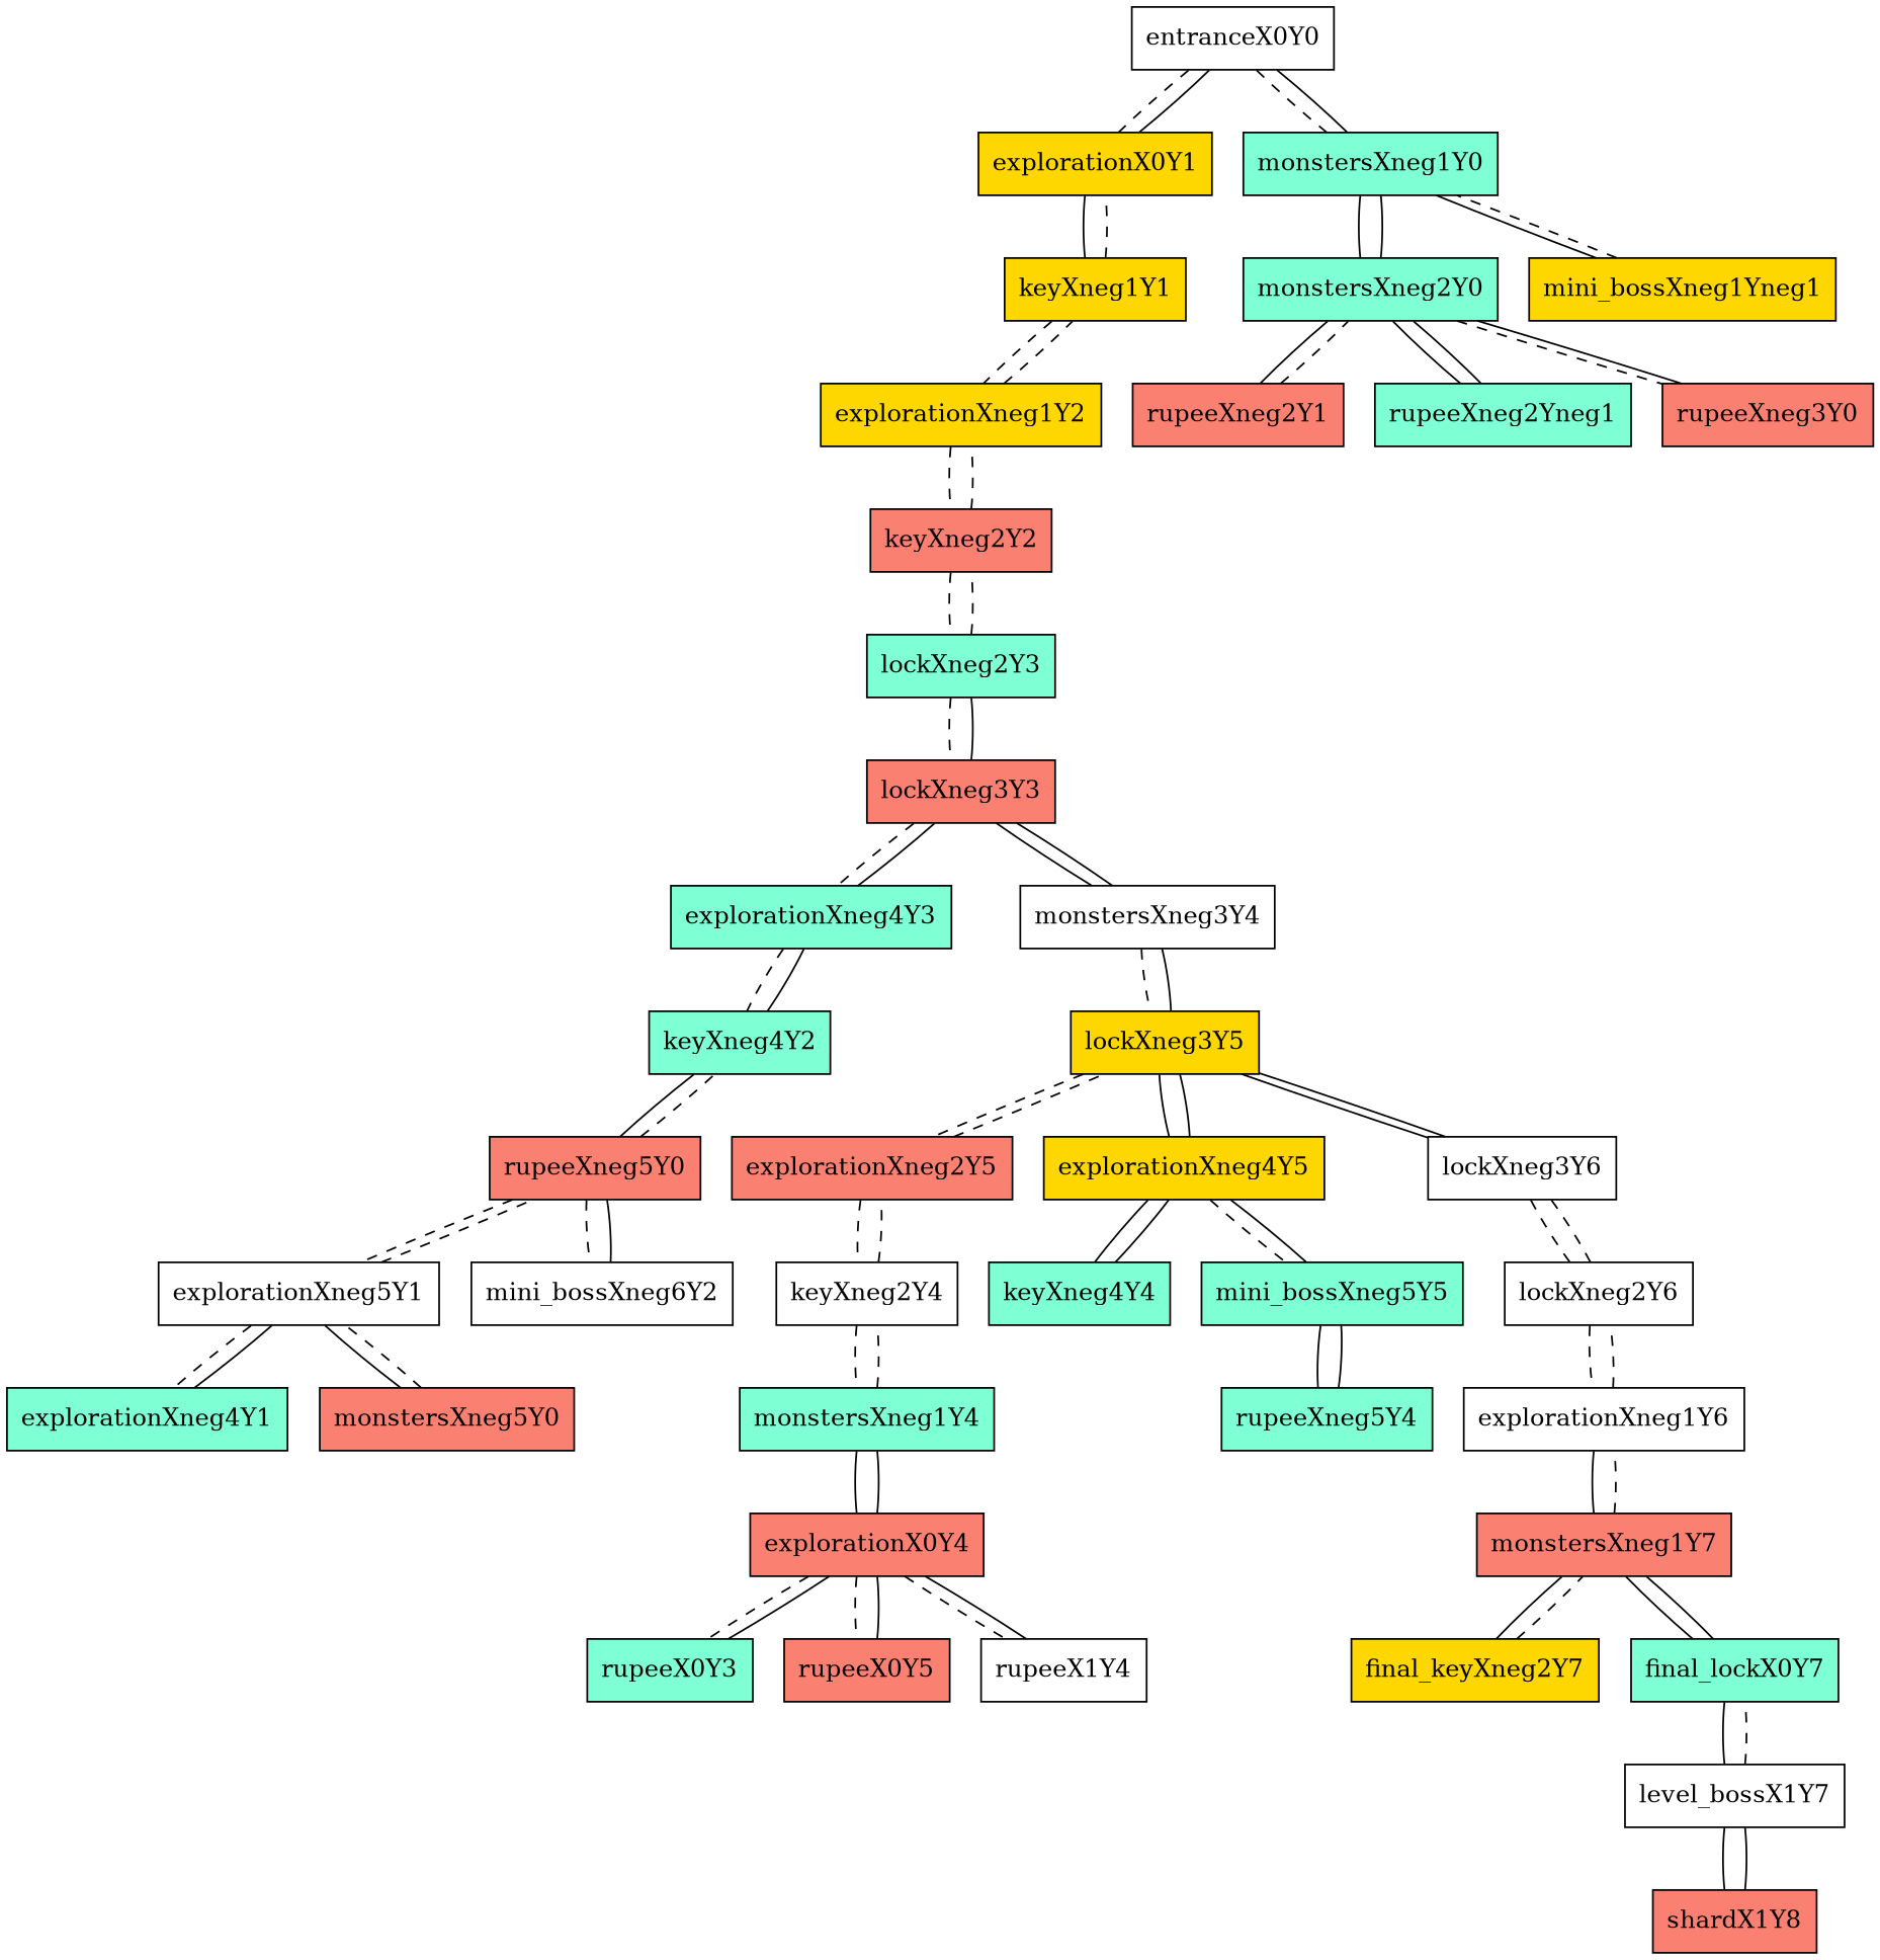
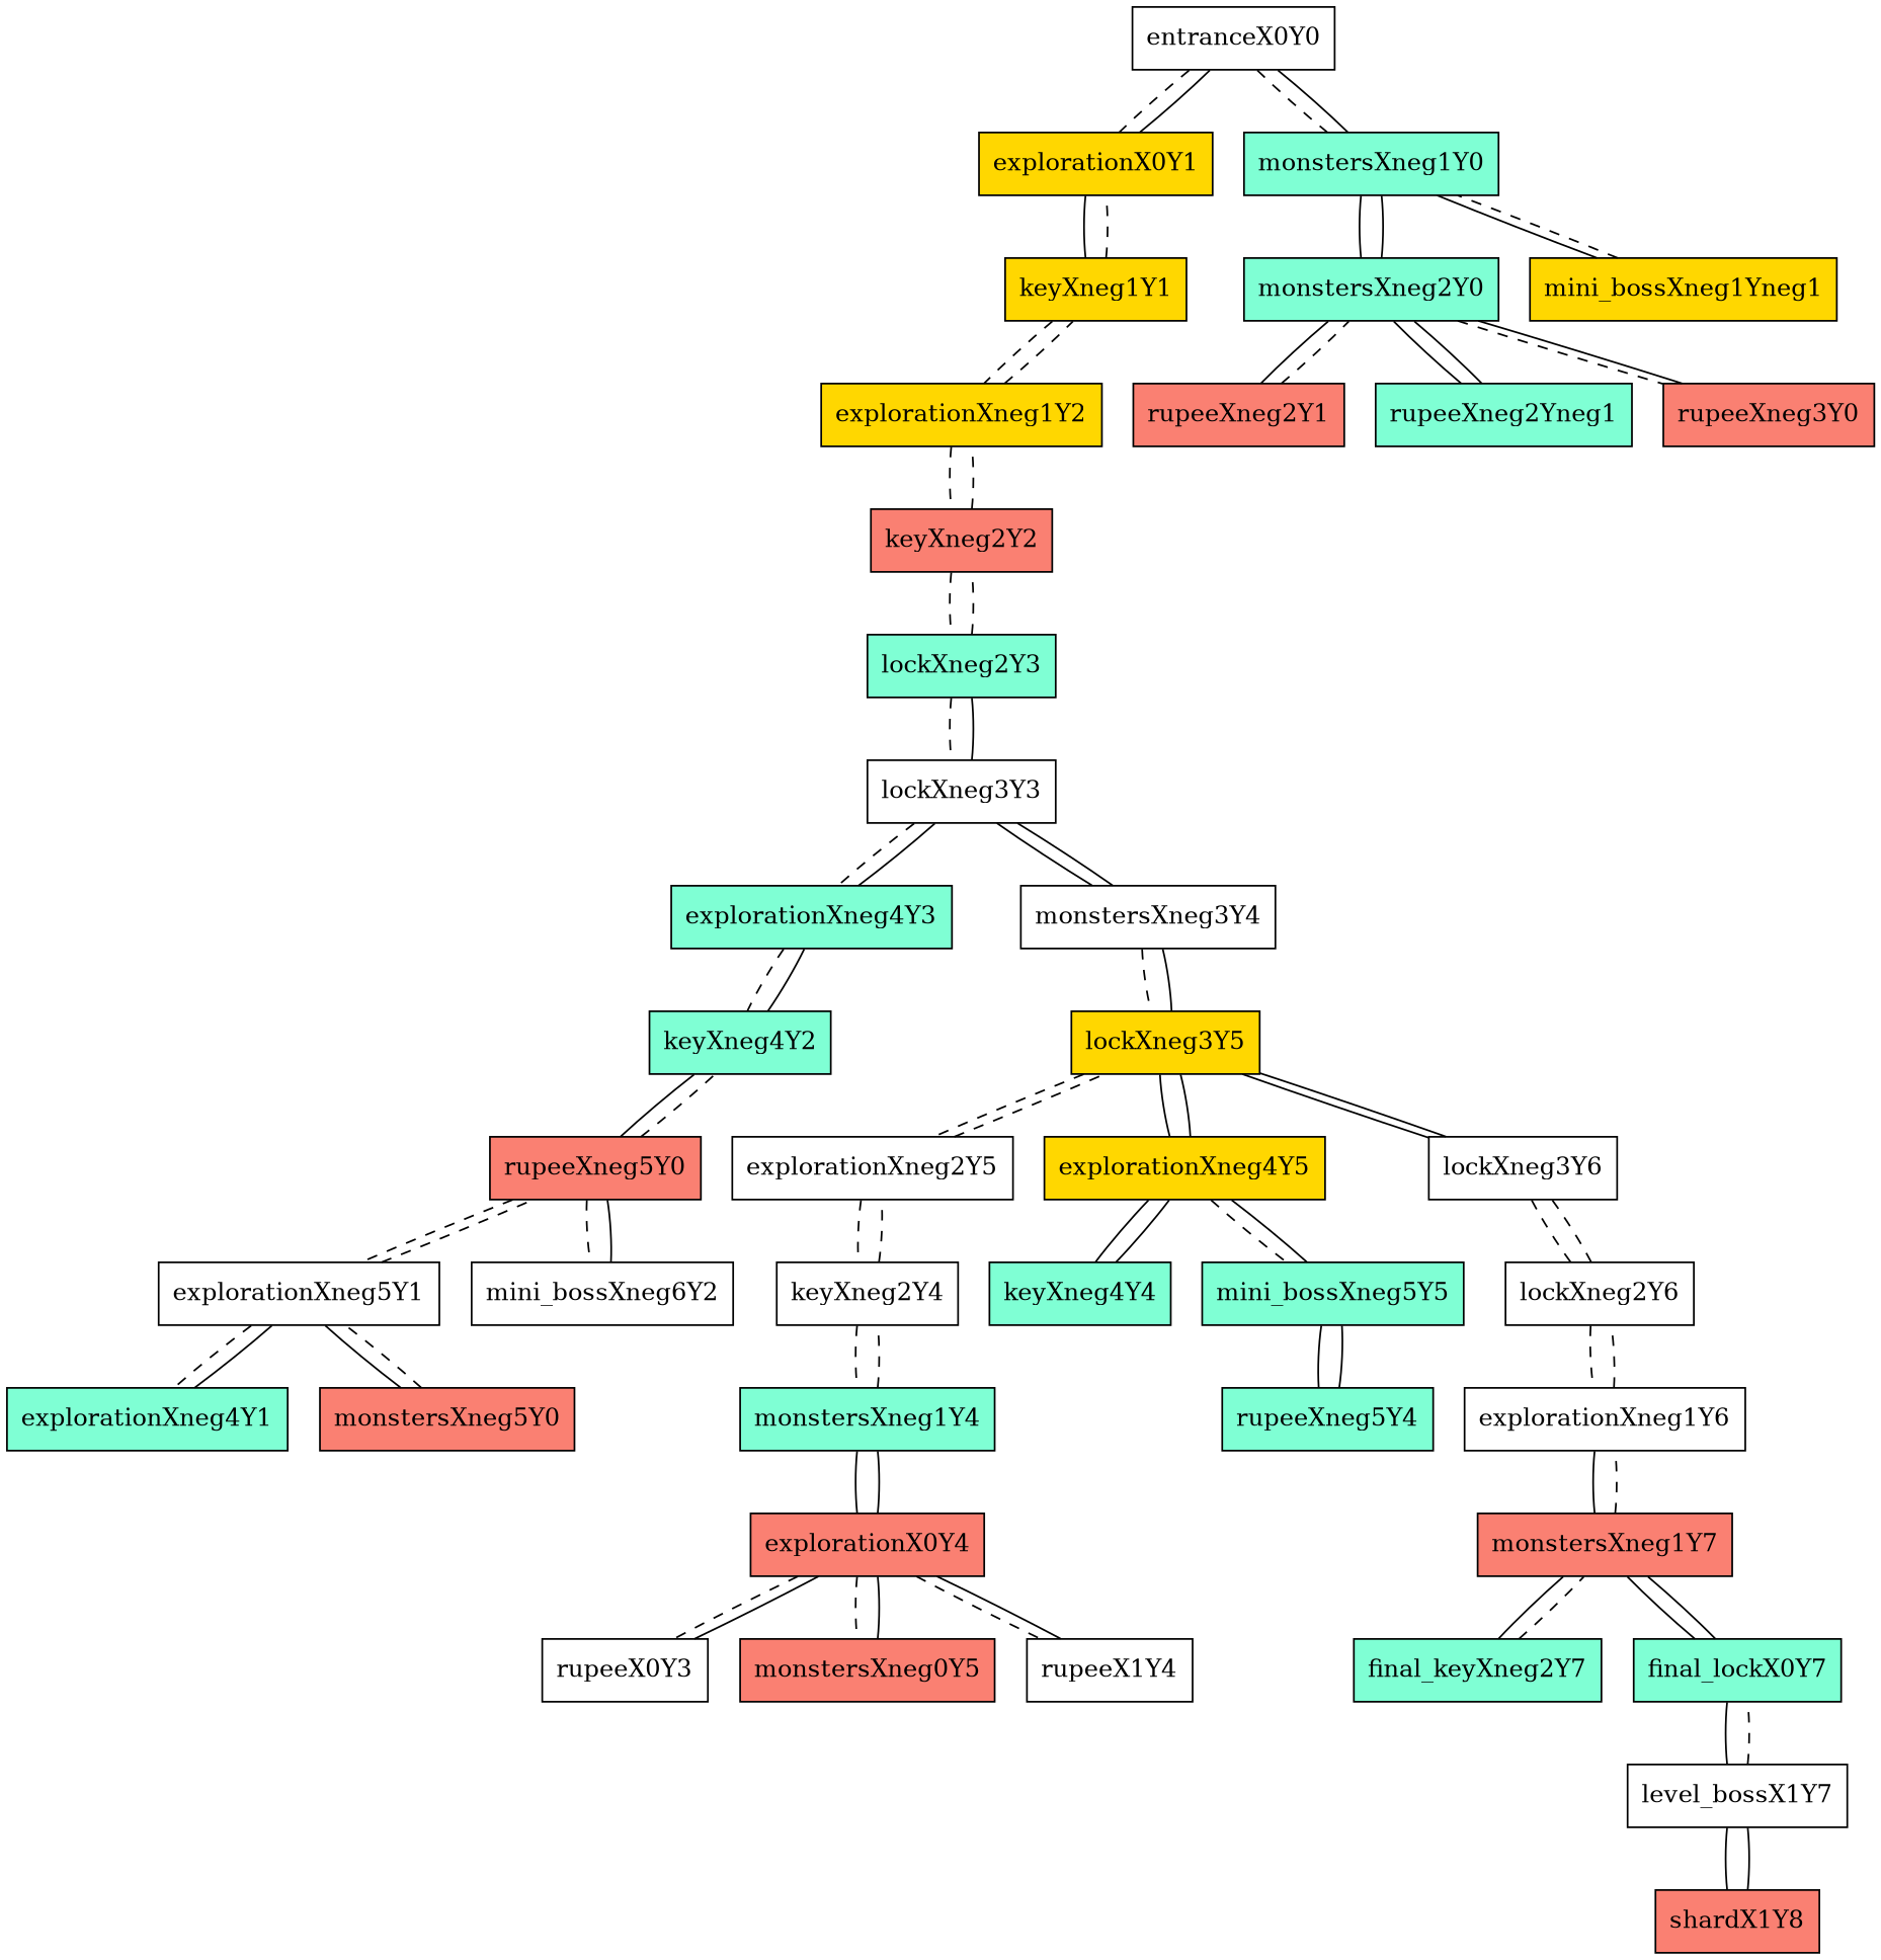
  graph {
    node [fillcolor=aquamarine shape=box style=filled]
    edge [style=solid]
    entranceX0Y0 [fillcolor=white]
    explorationX0Y1 [fillcolor=gold]
    monstersXneg1Y0
    keyXneg1Y1 [fillcolor=gold]
    monstersXneg2Y0
    mini_bossXneg1Yneg1 [fillcolor=gold]
    explorationXneg1Y2 [fillcolor=gold]
    keyXneg2Y2 [fillcolor=salmon]
    lockXneg2Y3
-   lockXneg3Y3 [fillcolor=salmon]
+   lockXneg3Y3 [fillcolor=white]
    rupeeXneg2Y1 [fillcolor=salmon]
    rupeeXneg2Yneg1
    rupeeXneg3Y0 [fillcolor=salmon]
    explorationXneg4Y3
    monstersXneg3Y4 [fillcolor=white]
    keyXneg4Y2
    lockXneg3Y5 [fillcolor=gold]
    n18 [fillcolor=salmon label=rupeeXneg5Y0]
    explorationXneg5Y1 [fillcolor=white]
    mini_bossXneg6Y2 [fillcolor=white]
    explorationXneg4Y1
    monstersXneg5Y0 [fillcolor=salmon]
-   explorationXneg2Y5 [fillcolor=salmon]
+   explorationXneg2Y5 [fillcolor=white]
    explorationXneg4Y5 [fillcolor=gold]
    lockXneg3Y6 [fillcolor=white]
    keyXneg2Y4 [fillcolor=white]
    keyXneg4Y4
    mini_bossXneg5Y5
    lockXneg2Y6 [fillcolor=white]
    monstersXneg1Y4
    n31 [fillcolor=salmon label=explorationX0Y4]
    rupeeXneg5Y4
-   rupeeX0Y3
-   rupeeX0Y5 [fillcolor=salmon]
+   rupeeX0Y3 [fillcolor=white]
+   rupeeX0Y5 [fillcolor=salmon label=monstersXneg0Y5]
    rupeeX1Y4 [fillcolor=white]
    explorationXneg1Y6 [fillcolor=white]
    monstersXneg1Y7 [fillcolor=salmon]
-   final_keyXneg2Y7 [fillcolor=gold]
+   final_keyXneg2Y7
    final_lockX0Y7
    level_bossX1Y7 [fillcolor=white]
    shardX1Y8 [fillcolor=salmon]
    entranceX0Y0 -- explorationX0Y1 [style=dashed]
    entranceX0Y0 -- monstersXneg1Y0 [style=dashed]
    explorationX0Y1 -- entranceX0Y0
    explorationX0Y1 -- keyXneg1Y1
    monstersXneg1Y0 -- entranceX0Y0
    monstersXneg1Y0 -- monstersXneg2Y0
    monstersXneg1Y0 -- mini_bossXneg1Yneg1
    keyXneg1Y1 -- explorationX0Y1 [style=dashed]
    keyXneg1Y1 -- explorationXneg1Y2 [style=dashed]
    monstersXneg2Y0 -- monstersXneg1Y0
    monstersXneg2Y0 -- rupeeXneg2Y1
    monstersXneg2Y0 -- rupeeXneg2Yneg1
    monstersXneg2Y0 -- rupeeXneg3Y0 [style=dashed]
    mini_bossXneg1Yneg1 -- monstersXneg1Y0 [style=dashed]
    explorationXneg1Y2 -- keyXneg1Y1 [style=dashed]
    explorationXneg1Y2 -- keyXneg2Y2 [style=dashed]
    keyXneg2Y2 -- explorationXneg1Y2 [style=dashed]
    keyXneg2Y2 -- lockXneg2Y3 [style=dashed]
    lockXneg2Y3 -- keyXneg2Y2 [style=dashed]
    lockXneg2Y3 -- lockXneg3Y3 [style=dashed]
    lockXneg3Y3 -- lockXneg2Y3
    lockXneg3Y3 -- explorationXneg4Y3 [style=dashed]
    lockXneg3Y3 -- monstersXneg3Y4
    rupeeXneg2Y1 -- monstersXneg2Y0 [style=dashed]
    rupeeXneg2Yneg1 -- monstersXneg2Y0
    rupeeXneg3Y0 -- monstersXneg2Y0
    explorationXneg4Y3 -- lockXneg3Y3
    explorationXneg4Y3 -- keyXneg4Y2 [style=dashed]
    monstersXneg3Y4 -- lockXneg3Y3
    monstersXneg3Y4 -- lockXneg3Y5 [style=dashed]
    keyXneg4Y2 -- explorationXneg4Y3
    keyXneg4Y2 -- n18
    lockXneg3Y5 -- monstersXneg3Y4
    lockXneg3Y5 -- explorationXneg2Y5 [style=dashed]
    lockXneg3Y5 -- explorationXneg4Y5
    lockXneg3Y5 -- lockXneg3Y6
    n18 -- keyXneg4Y2 [style=dashed]
    n18 -- explorationXneg5Y1 [style=dashed]
    n18 -- mini_bossXneg6Y2 [style=dashed]
    explorationXneg5Y1 -- n18 [style=dashed]
    explorationXneg5Y1 -- explorationXneg4Y1 [style=dashed]
    explorationXneg5Y1 -- monstersXneg5Y0
    mini_bossXneg6Y2 -- n18
    explorationXneg4Y1 -- explorationXneg5Y1
    monstersXneg5Y0 -- explorationXneg5Y1 [style=dashed]
    explorationXneg2Y5 -- lockXneg3Y5 [style=dashed]
    explorationXneg2Y5 -- keyXneg2Y4 [style=dashed]
    explorationXneg4Y5 -- lockXneg3Y5
    explorationXneg4Y5 -- keyXneg4Y4
    explorationXneg4Y5 -- mini_bossXneg5Y5 [style=dashed]
    lockXneg3Y6 -- lockXneg3Y5
    lockXneg3Y6 -- lockXneg2Y6 [style=dashed]
    keyXneg2Y4 -- explorationXneg2Y5 [style=dashed]
    keyXneg2Y4 -- monstersXneg1Y4 [style=dashed]
    keyXneg4Y4 -- explorationXneg4Y5
    mini_bossXneg5Y5 -- explorationXneg4Y5
    mini_bossXneg5Y5 -- rupeeXneg5Y4
    lockXneg2Y6 -- lockXneg3Y6 [style=dashed]
    lockXneg2Y6 -- explorationXneg1Y6 [style=dashed]
    monstersXneg1Y4 -- keyXneg2Y4 [style=dashed]
    monstersXneg1Y4 -- n31
    n31 -- monstersXneg1Y4
    n31 -- rupeeX0Y3 [style=dashed]
    n31 -- rupeeX0Y5 [style=dashed]
    n31 -- rupeeX1Y4 [style=dashed]
    rupeeXneg5Y4 -- mini_bossXneg5Y5
    rupeeX0Y3 -- n31
    rupeeX0Y5 -- n31
    rupeeX1Y4 -- n31
    explorationXneg1Y6 -- lockXneg2Y6 [style=dashed]
    explorationXneg1Y6 -- monstersXneg1Y7
    monstersXneg1Y7 -- explorationXneg1Y6 [style=dashed]
    monstersXneg1Y7 -- final_keyXneg2Y7
    monstersXneg1Y7 -- final_lockX0Y7
    final_keyXneg2Y7 -- monstersXneg1Y7 [style=dashed]
    final_lockX0Y7 -- monstersXneg1Y7
    final_lockX0Y7 -- level_bossX1Y7
    level_bossX1Y7 -- final_lockX0Y7 [style=dashed]
    level_bossX1Y7 -- shardX1Y8
    shardX1Y8 -- level_bossX1Y7
  }
